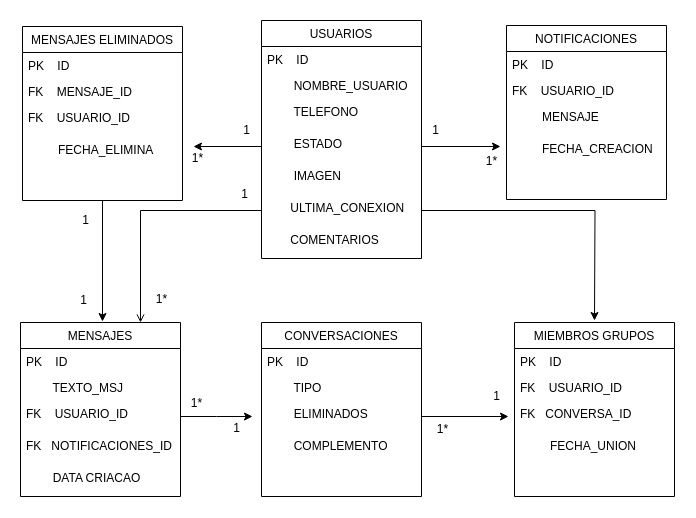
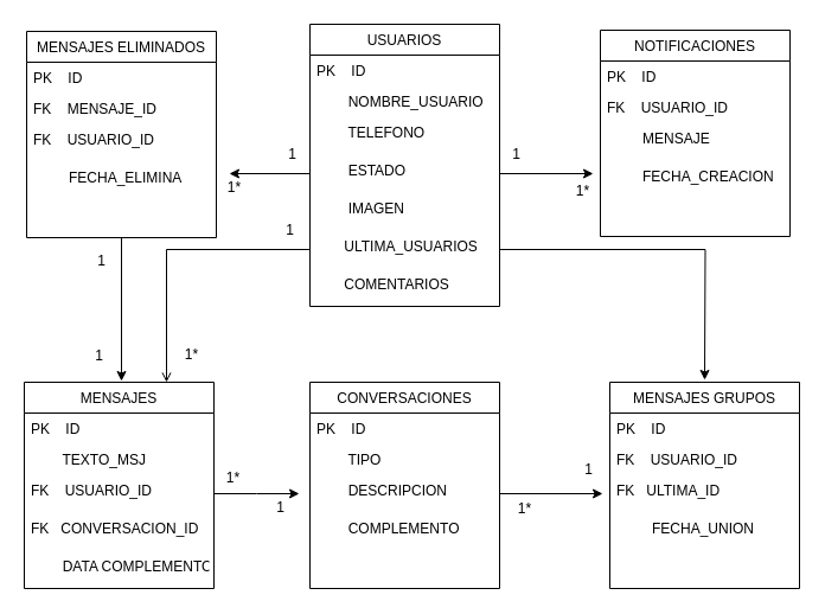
  <mxCell id="0" />
  <mxCell id="1" parent="0" />
  <mxCell id="2" style="edgeStyle=orthogonalEdgeStyle;rounded=0;orthogonalLoop=1;jettySize=auto;html=1;" edge="1" parent="1" source="3"><mxGeometry relative="1" as="geometry"><mxPoint x="102" y="321" as="targetPoint" /></mxGeometry></mxCell>
  <mxCell id="3" value="MENSAJES ELIMINADOS" style="swimlane;fontStyle=0;align=center;verticalAlign=top;childLayout=stackLayout;horizontal=1;startSize=26;horizontalStack=0;resizeParent=1;resizeLast=0;collapsible=1;marginBottom=0;rounded=0;shadow=0;strokeWidth=1;" vertex="1" parent="1"><mxGeometry x="22" y="26" width="160" height="174" as="geometry"><mxRectangle x="320" y="364" width="160" height="26" as="alternateBounds" /></mxGeometry></mxCell>
  <mxCell id="4" value="PK    ID" style="text;align=left;verticalAlign=top;spacingLeft=4;spacingRight=4;overflow=hidden;rotatable=0;points=[[0,0.5],[1,0.5]];portConstraint=eastwest;rounded=0;" vertex="1" parent="3"><mxGeometry y="26" width="160" height="26" as="geometry" /></mxCell>
  <mxCell id="5" value="FK    MENSAJE_ID" style="text;align=left;verticalAlign=top;spacingLeft=4;spacingRight=4;overflow=hidden;rotatable=0;points=[[0,0.5],[1,0.5]];portConstraint=eastwest;rounded=0;shadow=0;html=0;" vertex="1" parent="3"><mxGeometry y="52" width="160" height="26" as="geometry" /></mxCell>
  <mxCell id="6" value="FK    USUARIO_ID" style="text;align=left;verticalAlign=top;spacingLeft=4;spacingRight=4;overflow=hidden;rotatable=0;points=[[0,0.5],[1,0.5]];portConstraint=eastwest;rounded=0;shadow=0;html=0;" vertex="1" parent="3"><mxGeometry y="78" width="160" height="32" as="geometry" /></mxCell>
  <mxCell id="7" value="         FECHA_ELIMINA" style="text;align=left;verticalAlign=top;spacingLeft=4;spacingRight=4;overflow=hidden;rotatable=0;points=[[0,0.5],[1,0.5]];portConstraint=eastwest;rounded=0;shadow=0;html=0;" vertex="1" parent="3"><mxGeometry y="110" width="160" height="32" as="geometry" /></mxCell>
  <mxCell id="8" value="NOTIFICACIONES" style="swimlane;fontStyle=0;align=center;verticalAlign=top;childLayout=stackLayout;horizontal=1;startSize=26;horizontalStack=0;resizeParent=1;resizeLast=0;collapsible=1;marginBottom=0;rounded=0;shadow=0;strokeWidth=1;" vertex="1" parent="1"><mxGeometry x="506" y="25" width="160" height="174" as="geometry"><mxRectangle x="320" y="364" width="160" height="26" as="alternateBounds" /></mxGeometry></mxCell>
  <mxCell id="9" value="PK    ID" style="text;align=left;verticalAlign=top;spacingLeft=4;spacingRight=4;overflow=hidden;rotatable=0;points=[[0,0.5],[1,0.5]];portConstraint=eastwest;rounded=0;" vertex="1" parent="8"><mxGeometry y="26" width="160" height="26" as="geometry" /></mxCell>
  <mxCell id="10" value="FK    USUARIO_ID" style="text;align=left;verticalAlign=top;spacingLeft=4;spacingRight=4;overflow=hidden;rotatable=0;points=[[0,0.5],[1,0.5]];portConstraint=eastwest;rounded=0;shadow=0;html=0;" vertex="1" parent="8"><mxGeometry y="52" width="160" height="26" as="geometry" /></mxCell>
  <mxCell id="11" value="         MENSAJE" style="text;align=left;verticalAlign=top;spacingLeft=4;spacingRight=4;overflow=hidden;rotatable=0;points=[[0,0.5],[1,0.5]];portConstraint=eastwest;rounded=0;shadow=0;html=0;" vertex="1" parent="8"><mxGeometry y="78" width="160" height="32" as="geometry" /></mxCell>
  <mxCell id="12" value="         FECHA_CREACION" style="text;align=left;verticalAlign=top;spacingLeft=4;spacingRight=4;overflow=hidden;rotatable=0;points=[[0,0.5],[1,0.5]];portConstraint=eastwest;rounded=0;shadow=0;html=0;" vertex="1" parent="8"><mxGeometry y="110" width="160" height="32" as="geometry" /></mxCell>
  <mxCell id="13" value="MENSAJES&#10;" style="swimlane;fontStyle=0;align=center;verticalAlign=top;childLayout=stackLayout;horizontal=1;startSize=26;horizontalStack=0;resizeParent=1;resizeLast=0;collapsible=1;marginBottom=0;rounded=0;shadow=0;strokeWidth=1;" vertex="1" parent="1"><mxGeometry x="20" y="322" width="160" height="174" as="geometry"><mxRectangle x="320" y="364" width="160" height="26" as="alternateBounds" /></mxGeometry></mxCell>
  <mxCell id="14" value="PK    ID" style="text;align=left;verticalAlign=top;spacingLeft=4;spacingRight=4;overflow=hidden;rotatable=0;points=[[0,0.5],[1,0.5]];portConstraint=eastwest;rounded=0;" vertex="1" parent="13"><mxGeometry y="26" width="160" height="26" as="geometry" /></mxCell>
  <mxCell id="15" value="        TEXTO_MSJ" style="text;align=left;verticalAlign=top;spacingLeft=4;spacingRight=4;overflow=hidden;rotatable=0;points=[[0,0.5],[1,0.5]];portConstraint=eastwest;rounded=0;shadow=0;html=0;" vertex="1" parent="13"><mxGeometry y="52" width="160" height="26" as="geometry" /></mxCell>
  <mxCell id="16" value="FK    USUARIO_ID" style="text;align=left;verticalAlign=top;spacingLeft=4;spacingRight=4;overflow=hidden;rotatable=0;points=[[0,0.5],[1,0.5]];portConstraint=eastwest;rounded=0;shadow=0;html=0;" vertex="1" parent="13"><mxGeometry y="78" width="160" height="32" as="geometry" /></mxCell>
- <mxCell id="17" value="FK   NOTIFICACIONES_ID" style="text;align=left;verticalAlign=top;spacingLeft=4;spacingRight=4;overflow=hidden;rotatable=0;points=[[0,0.5],[1,0.5]];portConstraint=eastwest;rounded=0;shadow=0;html=0;" vertex="1" parent="13"><mxGeometry y="110" width="160" height="32" as="geometry" /></mxCell>
- <mxCell id="18" value="        DATA CRIACAO" style="text;align=left;verticalAlign=top;spacingLeft=4;spacingRight=4;overflow=hidden;rotatable=0;points=[[0,0.5],[1,0.5]];portConstraint=eastwest;rounded=0;shadow=0;html=0;" vertex="1" parent="13"><mxGeometry y="142" width="160" height="32" as="geometry" /></mxCell>
+ <mxCell id="17" value="FK   CONVERSACION_ID" style="text;align=left;verticalAlign=top;spacingLeft=4;spacingRight=4;overflow=hidden;rotatable=0;points=[[0,0.5],[1,0.5]];portConstraint=eastwest;rounded=0;shadow=0;html=0;" vertex="1" parent="13"><mxGeometry y="110" width="160" height="32" as="geometry" /></mxCell>
+ <mxCell id="18" value="        DATA COMPLEMENTO" style="text;align=left;verticalAlign=top;spacingLeft=4;spacingRight=4;overflow=hidden;rotatable=0;points=[[0,0.5],[1,0.5]];portConstraint=eastwest;rounded=0;shadow=0;html=0;" vertex="1" parent="13"><mxGeometry y="142" width="160" height="32" as="geometry" /></mxCell>
  <mxCell id="19" value="USUARIOS" style="swimlane;fontStyle=0;align=center;verticalAlign=top;childLayout=stackLayout;horizontal=1;startSize=26;horizontalStack=0;resizeParent=1;resizeLast=0;collapsible=1;marginBottom=0;rounded=0;shadow=0;strokeWidth=1;" vertex="1" parent="1"><mxGeometry x="261" y="20" width="160" height="238" as="geometry"><mxRectangle x="320" y="364" width="160" height="26" as="alternateBounds" /></mxGeometry></mxCell>
  <mxCell id="20" value="PK    ID" style="text;align=left;verticalAlign=top;spacingLeft=4;spacingRight=4;overflow=hidden;rotatable=0;points=[[0,0.5],[1,0.5]];portConstraint=eastwest;rounded=0;" vertex="1" parent="19"><mxGeometry y="26" width="160" height="26" as="geometry" /></mxCell>
  <mxCell id="21" value="        NOMBRE_USUARIO" style="text;align=left;verticalAlign=top;spacingLeft=4;spacingRight=4;overflow=hidden;rotatable=0;points=[[0,0.5],[1,0.5]];portConstraint=eastwest;rounded=0;shadow=0;html=0;" vertex="1" parent="19"><mxGeometry y="52" width="160" height="26" as="geometry" /></mxCell>
  <mxCell id="22" value="        TELEFONO" style="text;align=left;verticalAlign=top;spacingLeft=4;spacingRight=4;overflow=hidden;rotatable=0;points=[[0,0.5],[1,0.5]];portConstraint=eastwest;rounded=0;shadow=0;html=0;" vertex="1" parent="19"><mxGeometry y="78" width="160" height="32" as="geometry" /></mxCell>
  <mxCell id="23" value="        ESTADO" style="text;align=left;verticalAlign=top;spacingLeft=4;spacingRight=4;overflow=hidden;rotatable=0;points=[[0,0.5],[1,0.5]];portConstraint=eastwest;rounded=0;shadow=0;html=0;" vertex="1" parent="19"><mxGeometry y="110" width="160" height="32" as="geometry" /></mxCell>
  <mxCell id="24" value="        IMAGEN" style="text;align=left;verticalAlign=top;spacingLeft=4;spacingRight=4;overflow=hidden;rotatable=0;points=[[0,0.5],[1,0.5]];portConstraint=eastwest;rounded=0;shadow=0;html=0;" vertex="1" parent="19"><mxGeometry y="142" width="160" height="32" as="geometry" /></mxCell>
- <mxCell id="25" value="       ULTIMA_CONEXION" style="text;align=left;verticalAlign=top;spacingLeft=4;spacingRight=4;overflow=hidden;rotatable=0;points=[[0,0.5],[1,0.5]];portConstraint=eastwest;rounded=0;shadow=0;html=0;" vertex="1" parent="19"><mxGeometry y="174" width="160" height="32" as="geometry" /></mxCell>
+ <mxCell id="25" value="       ULTIMA_USUARIOS" style="text;align=left;verticalAlign=top;spacingLeft=4;spacingRight=4;overflow=hidden;rotatable=0;points=[[0,0.5],[1,0.5]];portConstraint=eastwest;rounded=0;shadow=0;html=0;" vertex="1" parent="19"><mxGeometry y="174" width="160" height="32" as="geometry" /></mxCell>
  <mxCell id="26" value="       COMENTARIOS" style="text;align=left;verticalAlign=top;spacingLeft=4;spacingRight=4;overflow=hidden;rotatable=0;points=[[0,0.5],[1,0.5]];portConstraint=eastwest;rounded=0;shadow=0;html=0;" vertex="1" parent="19"><mxGeometry y="206" width="160" height="32" as="geometry" /></mxCell>
  <mxCell id="27" value="CONVERSACIONES" style="swimlane;fontStyle=0;align=center;verticalAlign=top;childLayout=stackLayout;horizontal=1;startSize=26;horizontalStack=0;resizeParent=1;resizeLast=0;collapsible=1;marginBottom=0;rounded=0;shadow=0;strokeWidth=1;" vertex="1" parent="1"><mxGeometry x="261" y="322" width="160" height="174" as="geometry"><mxRectangle x="320" y="364" width="160" height="26" as="alternateBounds" /></mxGeometry></mxCell>
  <mxCell id="28" value="PK    ID" style="text;align=left;verticalAlign=top;spacingLeft=4;spacingRight=4;overflow=hidden;rotatable=0;points=[[0,0.5],[1,0.5]];portConstraint=eastwest;rounded=0;" vertex="1" parent="27"><mxGeometry y="26" width="160" height="26" as="geometry" /></mxCell>
  <mxCell id="29" value="        TIPO" style="text;align=left;verticalAlign=top;spacingLeft=4;spacingRight=4;overflow=hidden;rotatable=0;points=[[0,0.5],[1,0.5]];portConstraint=eastwest;rounded=0;shadow=0;html=0;" vertex="1" parent="27"><mxGeometry y="52" width="160" height="26" as="geometry" /></mxCell>
- <mxCell id="30" value="        ELIMINADOS" style="text;align=left;verticalAlign=top;spacingLeft=4;spacingRight=4;overflow=hidden;rotatable=0;points=[[0,0.5],[1,0.5]];portConstraint=eastwest;rounded=0;shadow=0;html=0;" vertex="1" parent="27"><mxGeometry y="78" width="160" height="32" as="geometry" /></mxCell>
+ <mxCell id="30" value="        DESCRIPCION" style="text;align=left;verticalAlign=top;spacingLeft=4;spacingRight=4;overflow=hidden;rotatable=0;points=[[0,0.5],[1,0.5]];portConstraint=eastwest;rounded=0;shadow=0;html=0;" vertex="1" parent="27"><mxGeometry y="78" width="160" height="32" as="geometry" /></mxCell>
  <mxCell id="31" value="        COMPLEMENTO" style="text;align=left;verticalAlign=top;spacingLeft=4;spacingRight=4;overflow=hidden;rotatable=0;points=[[0,0.5],[1,0.5]];portConstraint=eastwest;rounded=0;shadow=0;html=0;" vertex="1" parent="27"><mxGeometry y="110" width="160" height="32" as="geometry" /></mxCell>
  <mxCell id="32" style="edgeStyle=orthogonalEdgeStyle;rounded=0;orthogonalLoop=1;jettySize=auto;html=1;" edge="1" parent="1" source="23"><mxGeometry relative="1" as="geometry"><mxPoint x="500" y="146" as="targetPoint" /></mxGeometry></mxCell>
  <mxCell id="33" style="edgeStyle=orthogonalEdgeStyle;rounded=0;orthogonalLoop=1;jettySize=auto;html=1;" edge="1" parent="1" source="23"><mxGeometry relative="1" as="geometry"><mxPoint x="193" y="146" as="targetPoint" /></mxGeometry></mxCell>
  <mxCell id="34" style="edgeStyle=orthogonalEdgeStyle;rounded=0;orthogonalLoop=1;jettySize=auto;html=1;" edge="1" parent="1" source="16"><mxGeometry relative="1" as="geometry"><mxPoint x="252" y="416" as="targetPoint" /></mxGeometry></mxCell>
- <mxCell id="35" value="MIEMBROS GRUPOS" style="swimlane;fontStyle=0;align=center;verticalAlign=top;childLayout=stackLayout;horizontal=1;startSize=26;horizontalStack=0;resizeParent=1;resizeLast=0;collapsible=1;marginBottom=0;rounded=0;shadow=0;strokeWidth=1;" vertex="1" parent="1"><mxGeometry x="514" y="322" width="160" height="174" as="geometry"><mxRectangle x="320" y="364" width="160" height="26" as="alternateBounds" /></mxGeometry></mxCell>
+ <mxCell id="35" value="MENSAJES GRUPOS" style="swimlane;fontStyle=0;align=center;verticalAlign=top;childLayout=stackLayout;horizontal=1;startSize=26;horizontalStack=0;resizeParent=1;resizeLast=0;collapsible=1;marginBottom=0;rounded=0;shadow=0;strokeWidth=1;" vertex="1" parent="1"><mxGeometry x="514" y="322" width="160" height="174" as="geometry"><mxRectangle x="320" y="364" width="160" height="26" as="alternateBounds" /></mxGeometry></mxCell>
  <mxCell id="36" value="PK    ID" style="text;align=left;verticalAlign=top;spacingLeft=4;spacingRight=4;overflow=hidden;rotatable=0;points=[[0,0.5],[1,0.5]];portConstraint=eastwest;rounded=0;" vertex="1" parent="35"><mxGeometry y="26" width="160" height="26" as="geometry" /></mxCell>
  <mxCell id="37" value="FK    USUARIO_ID" style="text;align=left;verticalAlign=top;spacingLeft=4;spacingRight=4;overflow=hidden;rotatable=0;points=[[0,0.5],[1,0.5]];portConstraint=eastwest;rounded=0;shadow=0;html=0;" vertex="1" parent="35"><mxGeometry y="52" width="160" height="26" as="geometry" /></mxCell>
- <mxCell id="38" value="FK   CONVERSA_ID" style="text;align=left;verticalAlign=top;spacingLeft=4;spacingRight=4;overflow=hidden;rotatable=0;points=[[0,0.5],[1,0.5]];portConstraint=eastwest;rounded=0;shadow=0;html=0;" vertex="1" parent="35"><mxGeometry y="78" width="160" height="32" as="geometry" /></mxCell>
+ <mxCell id="38" value="FK   ULTIMA_ID" style="text;align=left;verticalAlign=top;spacingLeft=4;spacingRight=4;overflow=hidden;rotatable=0;points=[[0,0.5],[1,0.5]];portConstraint=eastwest;rounded=0;shadow=0;html=0;" vertex="1" parent="35"><mxGeometry y="78" width="160" height="32" as="geometry" /></mxCell>
  <mxCell id="39" value="         FECHA_UNION" style="text;align=left;verticalAlign=top;spacingLeft=4;spacingRight=4;overflow=hidden;rotatable=0;points=[[0,0.5],[1,0.5]];portConstraint=eastwest;rounded=0;shadow=0;html=0;" vertex="1" parent="35"><mxGeometry y="110" width="160" height="32" as="geometry" /></mxCell>
  <mxCell id="40" style="edgeStyle=orthogonalEdgeStyle;rounded=0;orthogonalLoop=1;jettySize=auto;html=1;" edge="1" parent="1" source="25"><mxGeometry relative="1" as="geometry"><mxPoint x="594" y="320" as="targetPoint" /></mxGeometry></mxCell>
  <mxCell id="41" style="edgeStyle=orthogonalEdgeStyle;rounded=0;orthogonalLoop=1;jettySize=auto;html=1;" edge="1" parent="1" source="30"><mxGeometry relative="1" as="geometry"><mxPoint x="508" y="416" as="targetPoint" /></mxGeometry></mxCell>
  <mxCell id="42" style="edgeStyle=orthogonalEdgeStyle;rounded=0;orthogonalLoop=1;jettySize=auto;html=1;entryX=0.75;entryY=0;entryDx=0;entryDy=0;endArrow=open;" edge="1" parent="1" source="25" target="13"><mxGeometry relative="1" as="geometry" /></mxCell>
  <mxCell id="43" value="1" style="text;html=1;align=center;verticalAlign=middle;resizable=0;points=[];autosize=1;strokeColor=none;fillColor=none;" vertex="1" parent="1"><mxGeometry x="233" y="117" width="25" height="26" as="geometry" /></mxCell>
  <mxCell id="44" value="1*" style="text;html=1;align=center;verticalAlign=middle;resizable=0;points=[];autosize=1;strokeColor=none;fillColor=none;" vertex="1" parent="1"><mxGeometry x="182" y="145" width="29" height="26" as="geometry" /></mxCell>
  <mxCell id="45" value="1" style="text;html=1;align=center;verticalAlign=middle;resizable=0;points=[];autosize=1;strokeColor=none;fillColor=none;" vertex="1" parent="1"><mxGeometry x="422" y="117" width="25" height="26" as="geometry" /></mxCell>
  <mxCell id="46" value="1*" style="text;html=1;align=center;verticalAlign=middle;resizable=0;points=[];autosize=1;strokeColor=none;fillColor=none;" vertex="1" parent="1"><mxGeometry x="476" y="148" width="29" height="26" as="geometry" /></mxCell>
  <mxCell id="47" value="1" style="text;html=1;align=center;verticalAlign=middle;resizable=0;points=[];autosize=1;strokeColor=none;fillColor=none;" vertex="1" parent="1"><mxGeometry x="231" y="181" width="25" height="26" as="geometry" /></mxCell>
  <mxCell id="48" value="1*" style="text;html=1;align=center;verticalAlign=middle;resizable=0;points=[];autosize=1;strokeColor=none;fillColor=none;" vertex="1" parent="1"><mxGeometry x="146" y="286" width="29" height="26" as="geometry" /></mxCell>
  <mxCell id="49" value="1" style="text;html=1;align=center;verticalAlign=middle;resizable=0;points=[];autosize=1;strokeColor=none;fillColor=none;" vertex="1" parent="1"><mxGeometry x="72" y="207" width="25" height="26" as="geometry" /></mxCell>
  <mxCell id="50" value="1" style="text;html=1;align=center;verticalAlign=middle;resizable=0;points=[];autosize=1;strokeColor=none;fillColor=none;" vertex="1" parent="1"><mxGeometry x="70" y="287" width="25" height="26" as="geometry" /></mxCell>
  <mxCell id="51" value="1*" style="text;html=1;align=center;verticalAlign=middle;resizable=0;points=[];autosize=1;strokeColor=none;fillColor=none;" vertex="1" parent="1"><mxGeometry x="181" y="390" width="29" height="26" as="geometry" /></mxCell>
  <mxCell id="52" value="1" style="text;html=1;align=center;verticalAlign=middle;resizable=0;points=[];autosize=1;strokeColor=none;fillColor=none;" vertex="1" parent="1"><mxGeometry x="223" y="415" width="25" height="26" as="geometry" /></mxCell>
  <mxCell id="53" value="1" style="text;html=1;align=center;verticalAlign=middle;resizable=0;points=[];autosize=1;strokeColor=none;fillColor=none;" vertex="1" parent="1"><mxGeometry x="483" y="383" width="25" height="26" as="geometry" /></mxCell>
  <mxCell id="54" value="1*" style="text;html=1;align=center;verticalAlign=middle;resizable=0;points=[];autosize=1;strokeColor=none;fillColor=none;" vertex="1" parent="1"><mxGeometry x="427" y="416" width="29" height="26" as="geometry" /></mxCell>
